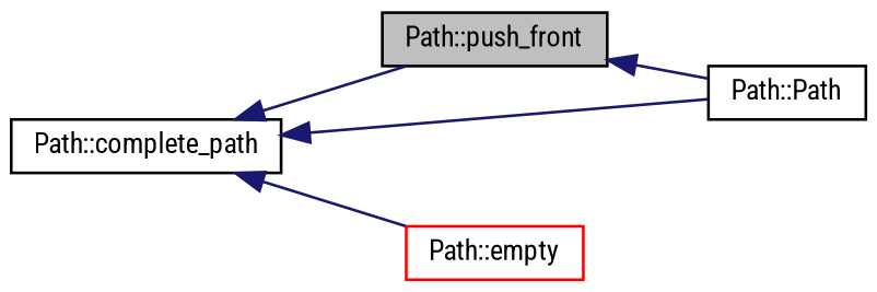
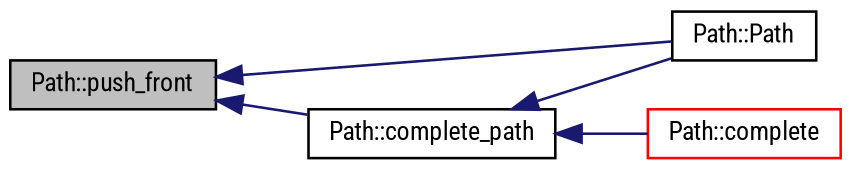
  digraph {
    fontname="Roboto Condensed"
    rankdir=LR
    node [color=black fillcolor=white fontname="Roboto Condensed" fontsize=10 shape=record style=filled]
    edge [color=midnightblue dir=back fontname="Roboto Condensed" fontsize=10 labelfontname=Helvetica labelfontsize=10 style=solid]
    n1 [fillcolor=grey75 fontcolor=black height=0.2 label="Path::push_front" width=0.4]
    n2 [height=0.2 label="Path::complete_path" width=0.4]
    n3 [height=0.2 label="Path::Path" width=0.4]
-   n4 [color=red height=0.2 label="Path::empty" width=0.4]
-   n2 -> n1
+   n4 [color=red height=0.2 label="Path::complete" width=0.4]
+   n1 -> n2
    n1 -> n3
    n2 -> n3
    n2 -> n4
  }
